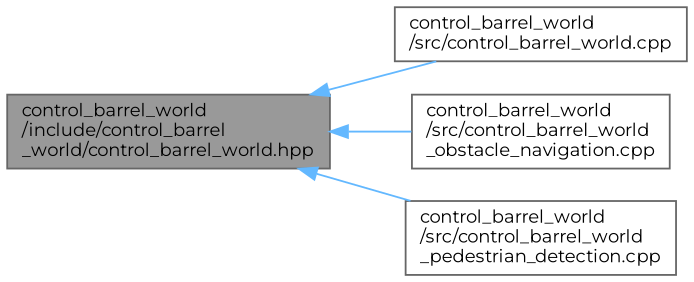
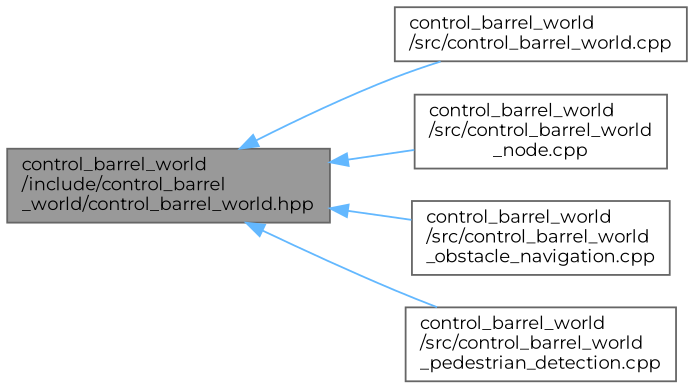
  digraph {
    rankdir=LR
    fontname=Montserrat
    node [color=grey40 fillcolor=white fontname=Montserrat fontsize=10 shape=box style=filled]
    edge [color=steelblue1 dir=back fontname=Montserrat fontsize=10 labelfontname=Helvetica labelfontsize=10 style=solid]
    n1 [color=gray40 fillcolor=grey60 fontcolor=black height=0.2 label="control_barrel_world\l/include/control_barrel\l_world/control_barrel_world.hpp" width=0.4]
    n2 [height=0.2 label="control_barrel_world\l/src/control_barrel_world.cpp" width=0.4]
+   n3 [height=0.2 label="control_barrel_world\l/src/control_barrel_world\l_node.cpp" width=0.4]
    n4 [height=0.2 label="control_barrel_world\l/src/control_barrel_world\l_obstacle_navigation.cpp" width=0.4]
    n5 [height=0.2 label="control_barrel_world\l/src/control_barrel_world\l_pedestrian_detection.cpp" width=0.4]
    n1 -> n2
+   n1 -> n3
    n1 -> n4
    n1 -> n5
  }
